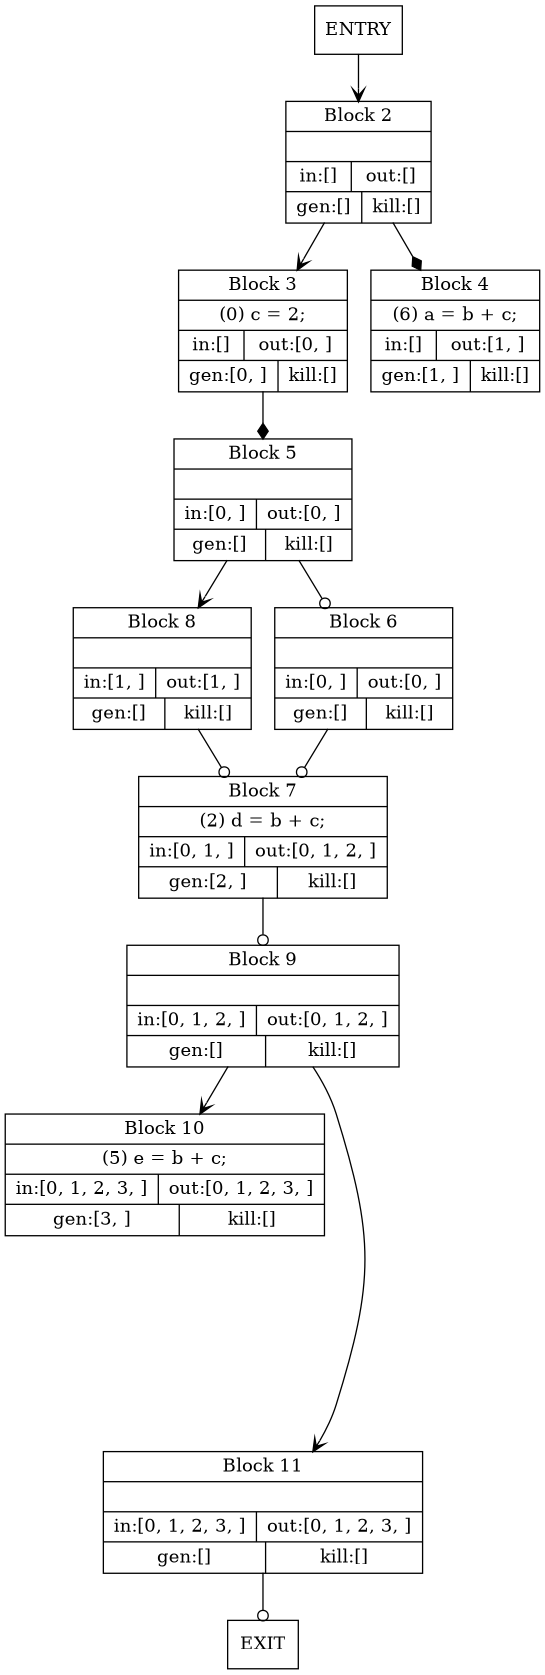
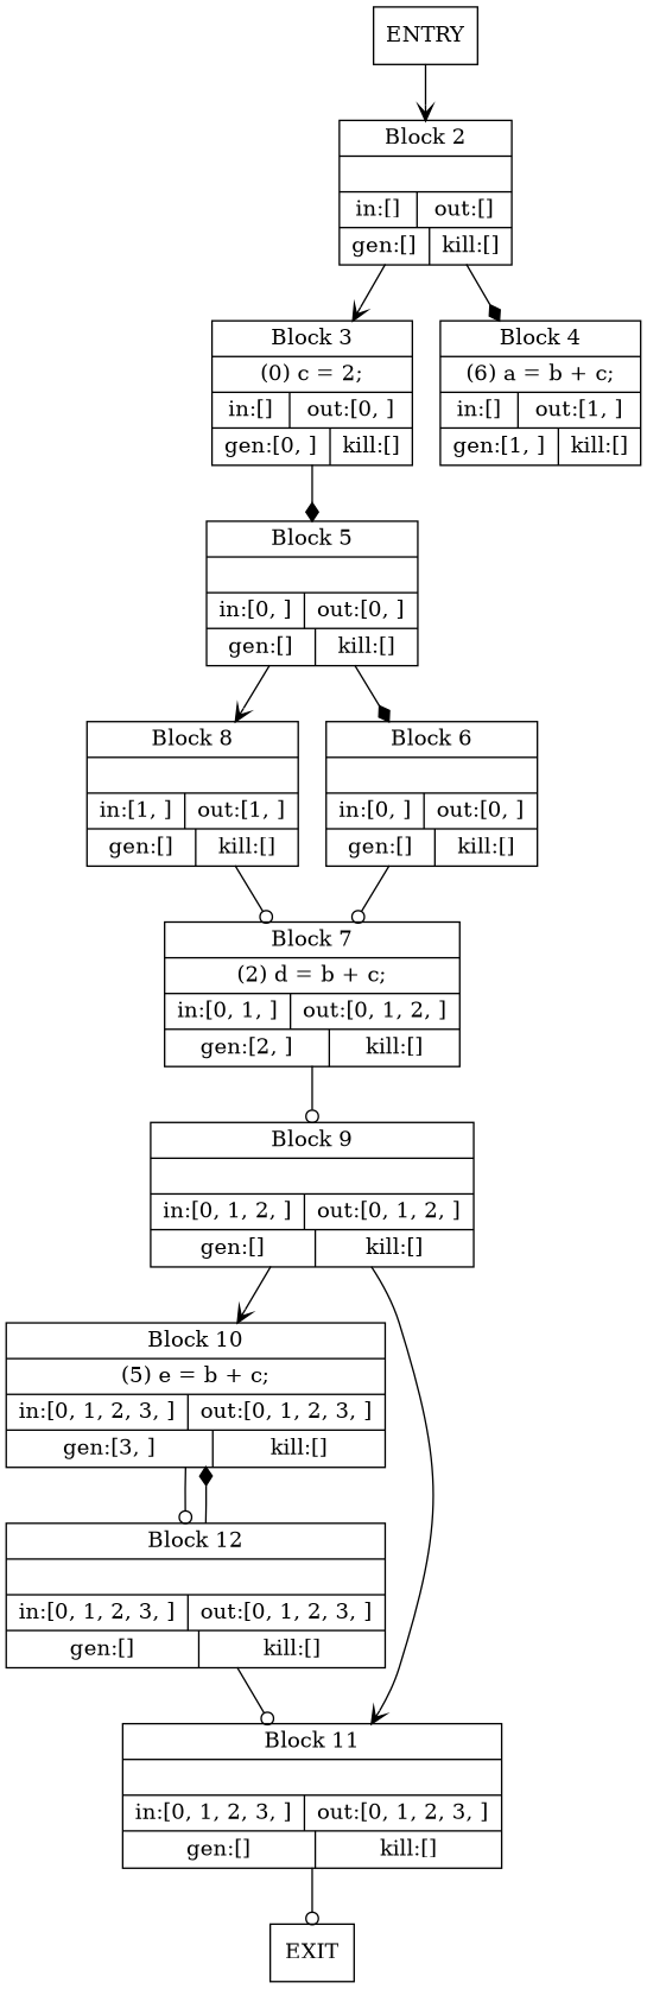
  digraph {
    node [shape=record]
    edge [arrowhead=odot]
    n1 [label=ENTRY]
    n2 [label=<{Block 2||{in:[]|out:[]}|{gen:[]|kill:[]}}>]
    n3 [label=<{Block 3|(0) c = 2;|{in:[]|out:[0, ]}|{gen:[0, ]|kill:[]}}>]
    n4 [label=<{Block 4|(6) a = b + c;|{in:[]|out:[1, ]}|{gen:[1, ]|kill:[]}}>]
    n5 [label=EXIT]
    n6 [label=<{Block 5||{in:[0, ]|out:[0, ]}|{gen:[]|kill:[]}}>]
    n7 [label=<{Block 8||{in:[1, ]|out:[1, ]}|{gen:[]|kill:[]}}>]
    n8 [label=<{Block 6||{in:[0, ]|out:[0, ]}|{gen:[]|kill:[]}}>]
    n9 [label=<{Block 7|(2) d = b + c;|{in:[0, 1, ]|out:[0, 1, 2, ]}|{gen:[2, ]|kill:[]}}>]
    n10 [label=<{Block 9||{in:[0, 1, 2, ]|out:[0, 1, 2, ]}|{gen:[]|kill:[]}}>]
    n11 [label=<{Block 10|(5) e = b + c;|{in:[0, 1, 2, 3, ]|out:[0, 1, 2, 3, ]}|{gen:[3, ]|kill:[]}}>]
    n12 [label=<{Block 11||{in:[0, 1, 2, 3, ]|out:[0, 1, 2, 3, ]}|{gen:[]|kill:[]}}>]
+   n13 [label=<{Block 12||{in:[0, 1, 2, 3, ]|out:[0, 1, 2, 3, ]}|{gen:[]|kill:[]}}>]
    n1 -> n2 [arrowhead=vee]
    n2 -> n3 [arrowhead=vee]
    n2 -> n4 [arrowhead=diamond]
    n3 -> n6 [arrowhead=diamond]
    n6 -> n7 [arrowhead=vee]
-   n6 -> n8
+   n6 -> n8 [arrowhead=diamond]
    n7 -> n9
    n8 -> n9
    n9 -> n10
    n10 -> n11 [arrowhead=vee]
    n10 -> n12 [arrowhead=vee]
+   n11 -> n13
    n12 -> n5
+   n13 -> n11 [arrowhead=diamond]
+   n13 -> n12
  }
